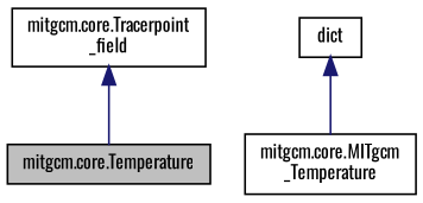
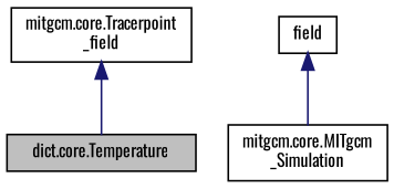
  digraph {
    fontname=Oswald
    node [color=black fillcolor=white fontname=Oswald fontsize=10 shape=record style=filled]
    edge [color=midnightblue dir=back fontname=Oswald fontsize=10 labelfontname=Helvetica labelfontsize=10 style=solid]
-   n1 [fillcolor=grey75 fontcolor=black height=0.2 label="mitgcm.core.Temperature" width=0.4]
+   n1 [fillcolor=grey75 fontcolor=black height=0.2 label="dict.core.Temperature" width=0.4]
    n2 [height=0.2 label="mitgcm.core.Tracerpoint\l_field" width=0.4]
-   n3 [height=0.2 label="mitgcm.core.MITgcm\l_Temperature" width=0.4]
-   n4 [height=0.2 label=dict width=0.4]
+   n3 [height=0.2 label="mitgcm.core.MITgcm\l_Simulation" width=0.4]
+   n4 [height=0.2 label=field width=0.4]
    n2 -> n1
    n4 -> n3
  }
